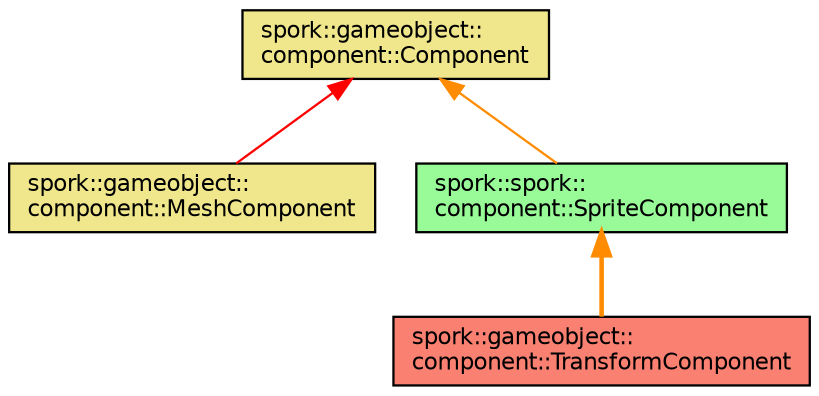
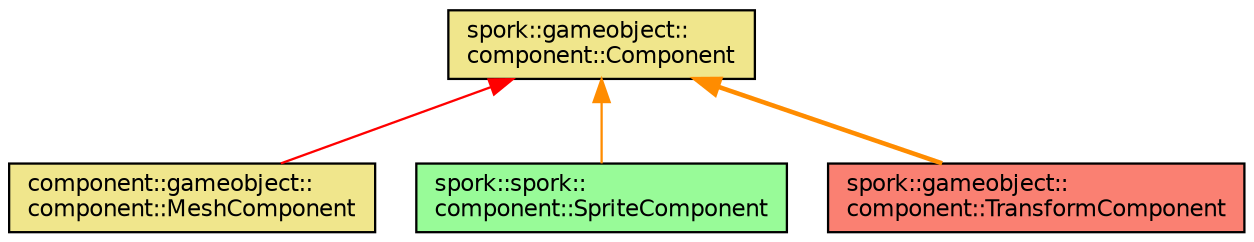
  digraph {
    rankdir=TB
    node [color=black fillcolor=khaki fontname=Helvetica fontsize=10 shape=record style=filled]
    edge [color=darkorange dir=back fontname=Helvetica fontsize=10 labelfontname=Helvetica labelfontsize=10 style=solid]
    n1 [fontcolor=black height=0.2 label="spork::gameobject::\lcomponent::Component" width=0.4]
-   n2 [height=0.2 label="spork::gameobject::\lcomponent::MeshComponent" width=0.4]
+   n2 [height=0.2 label="component::gameobject::\lcomponent::MeshComponent" width=0.4]
    n3 [fillcolor=palegreen height=0.2 label="spork::spork::\lcomponent::SpriteComponent" width=0.4]
    n4 [fillcolor=salmon height=0.2 label="spork::gameobject::\lcomponent::TransformComponent" width=0.4]
    n1 -> n2 [color=red]
    n1 -> n3
-   n3 -> n4 [style=bold]
+   n1 -> n4 [style=bold]
  }
